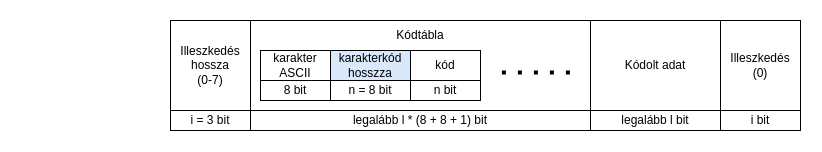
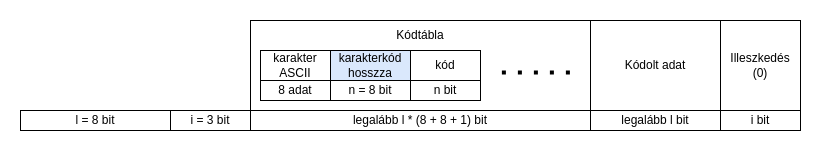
  <mxCell id="0" />
  <mxCell id="1" parent="0" />
  <mxCell id="2" value="Kódolt adat" style="rounded=0;whiteSpace=wrap;html=1;align=center;" vertex="1" parent="1"><mxGeometry x="590" y="20" width="130" height="90" as="geometry" /></mxCell>
  <mxCell id="3" value="" style="rounded=0;whiteSpace=wrap;html=1;align=center;" vertex="1" parent="1"><mxGeometry x="250" y="20" width="340" height="90" as="geometry" /></mxCell>
  <mxCell id="4" value="karakter&lt;div&gt;&lt;span style=&quot;background-color: initial;&quot;&gt;ASCII&lt;/span&gt;&lt;br&gt;&lt;/div&gt;" style="rounded=0;whiteSpace=wrap;html=1;" vertex="1" parent="1"><mxGeometry x="260" y="50" width="70" height="30" as="geometry" /></mxCell>
  <mxCell id="5" value="kód" style="rounded=0;whiteSpace=wrap;html=1;" vertex="1" parent="1"><mxGeometry x="410" y="50" width="70" height="30" as="geometry" /></mxCell>
  <mxCell id="6" value="" style="endArrow=none;dashed=1;html=1;dashPattern=1 3;strokeWidth=4;rounded=0;entryX=0.586;entryY=0.571;entryDx=0;entryDy=0;entryPerimeter=0;exitX=0.759;exitY=0.571;exitDx=0;exitDy=0;exitPerimeter=0;" edge="1" parent="1"><mxGeometry width="50" height="50" relative="1" as="geometry"><mxPoint x="569.39" y="71.94" as="sourcePoint" /><mxPoint x="495" y="71.94" as="targetPoint" /></mxGeometry></mxCell>
- <mxCell id="7" value="Illeszkedés hossza&lt;div&gt;(&lt;span style=&quot;background-color: initial;&quot;&gt;0-7)&lt;/span&gt;&lt;/div&gt;" style="rounded=0;whiteSpace=wrap;html=1;" vertex="1" parent="1"><mxGeometry x="170" y="20" width="80" height="90" as="geometry" /></mxCell>
  <mxCell id="8" value="Illeszkedés&lt;div&gt;(0)&lt;/div&gt;" style="rounded=0;whiteSpace=wrap;html=1;" vertex="1" parent="1"><mxGeometry x="720" y="20" width="80" height="90" as="geometry" /></mxCell>
  <mxCell id="9" value="Kódtábla" style="text;html=1;align=center;verticalAlign=middle;whiteSpace=wrap;rounded=0;" vertex="1" parent="1"><mxGeometry x="250" y="20" width="340" height="30" as="geometry" /></mxCell>
  <mxCell id="10" value="karakterkód&lt;div&gt;hosszza&lt;/div&gt;" style="rounded=0;whiteSpace=wrap;html=1;fillColor=#dae8fc;" vertex="1" parent="1"><mxGeometry x="330" y="50" width="80" height="30" as="geometry" /></mxCell>
+ <mxCell id="11" value="l = 8 bit" style="rounded=0;whiteSpace=wrap;html=1;" vertex="1" parent="1"><mxGeometry x="20" y="110" width="150" height="20" as="geometry" /></mxCell>
  <mxCell id="12" value="i = 3 bit" style="rounded=0;whiteSpace=wrap;html=1;" vertex="1" parent="1"><mxGeometry x="170" y="110" width="80" height="20" as="geometry" /></mxCell>
  <mxCell id="13" value="legalább l * (8 + 8 + 1) bit" style="rounded=0;whiteSpace=wrap;html=1;" vertex="1" parent="1"><mxGeometry x="250" y="110" width="340" height="20" as="geometry" /></mxCell>
- <mxCell id="14" value="8 bit" style="rounded=0;whiteSpace=wrap;html=1;" vertex="1" parent="1"><mxGeometry x="260" y="80" width="70" height="20" as="geometry" /></mxCell>
+ <mxCell id="14" value="8 adat" style="rounded=0;whiteSpace=wrap;html=1;" vertex="1" parent="1"><mxGeometry x="260" y="80" width="70" height="20" as="geometry" /></mxCell>
  <mxCell id="15" value="n = 8 bit" style="rounded=0;whiteSpace=wrap;html=1;" vertex="1" parent="1"><mxGeometry x="330" y="80" width="80" height="20" as="geometry" /></mxCell>
  <mxCell id="16" value="n bit" style="rounded=0;whiteSpace=wrap;html=1;" vertex="1" parent="1"><mxGeometry x="410" y="80" width="70" height="20" as="geometry" /></mxCell>
  <mxCell id="17" value="legalább l bit" style="rounded=0;whiteSpace=wrap;html=1;" vertex="1" parent="1"><mxGeometry x="590" y="110" width="130" height="20" as="geometry" /></mxCell>
  <mxCell id="18" value="i bit" style="rounded=0;whiteSpace=wrap;html=1;" vertex="1" parent="1"><mxGeometry x="720" y="110" width="80" height="20" as="geometry" /></mxCell>
